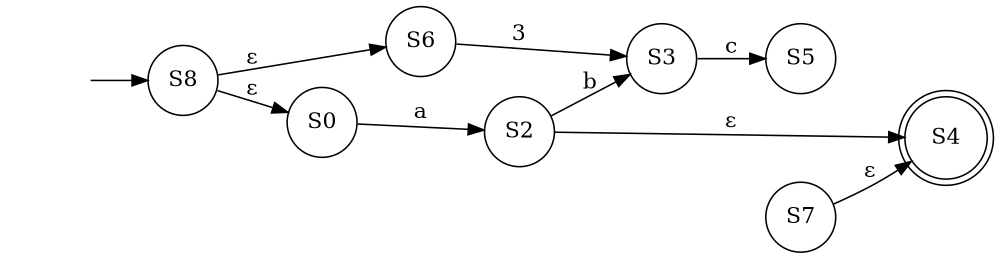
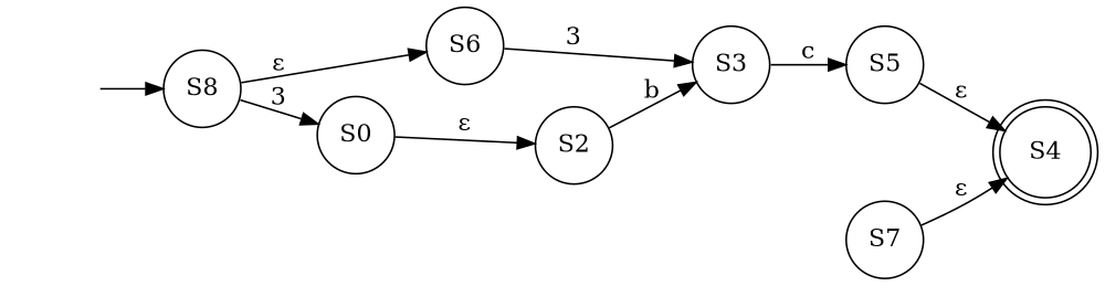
  digraph {
    rankdir=LR
    node [shape=circle]
    "" [shape=plaintext]
    n2 [label=S8]
    n3 [label=S6]
    n4 [label=S0]
    n5 [label=S4 shape=doublecircle]
    n6 [label=S5]
    n7 [label=S3]
    n8 [label=S7]
    n9 [label=S2]
    "" -> n2
    n2 -> n3 [label="ε"]
-   n2 -> n4 [label="ε"]
+   n2 -> n4 [label=3]
    n3 -> n7 [label=3]
-   n4 -> n9 [label=a]
-   n9 -> n5 [label="ε"]
+   n4 -> n9 [label="ε"]
+   n6 -> n5 [label="ε"]
    n7 -> n6 [label=c]
    n8 -> n5 [label="ε"]
    n9 -> n7 [label=b]
  }
